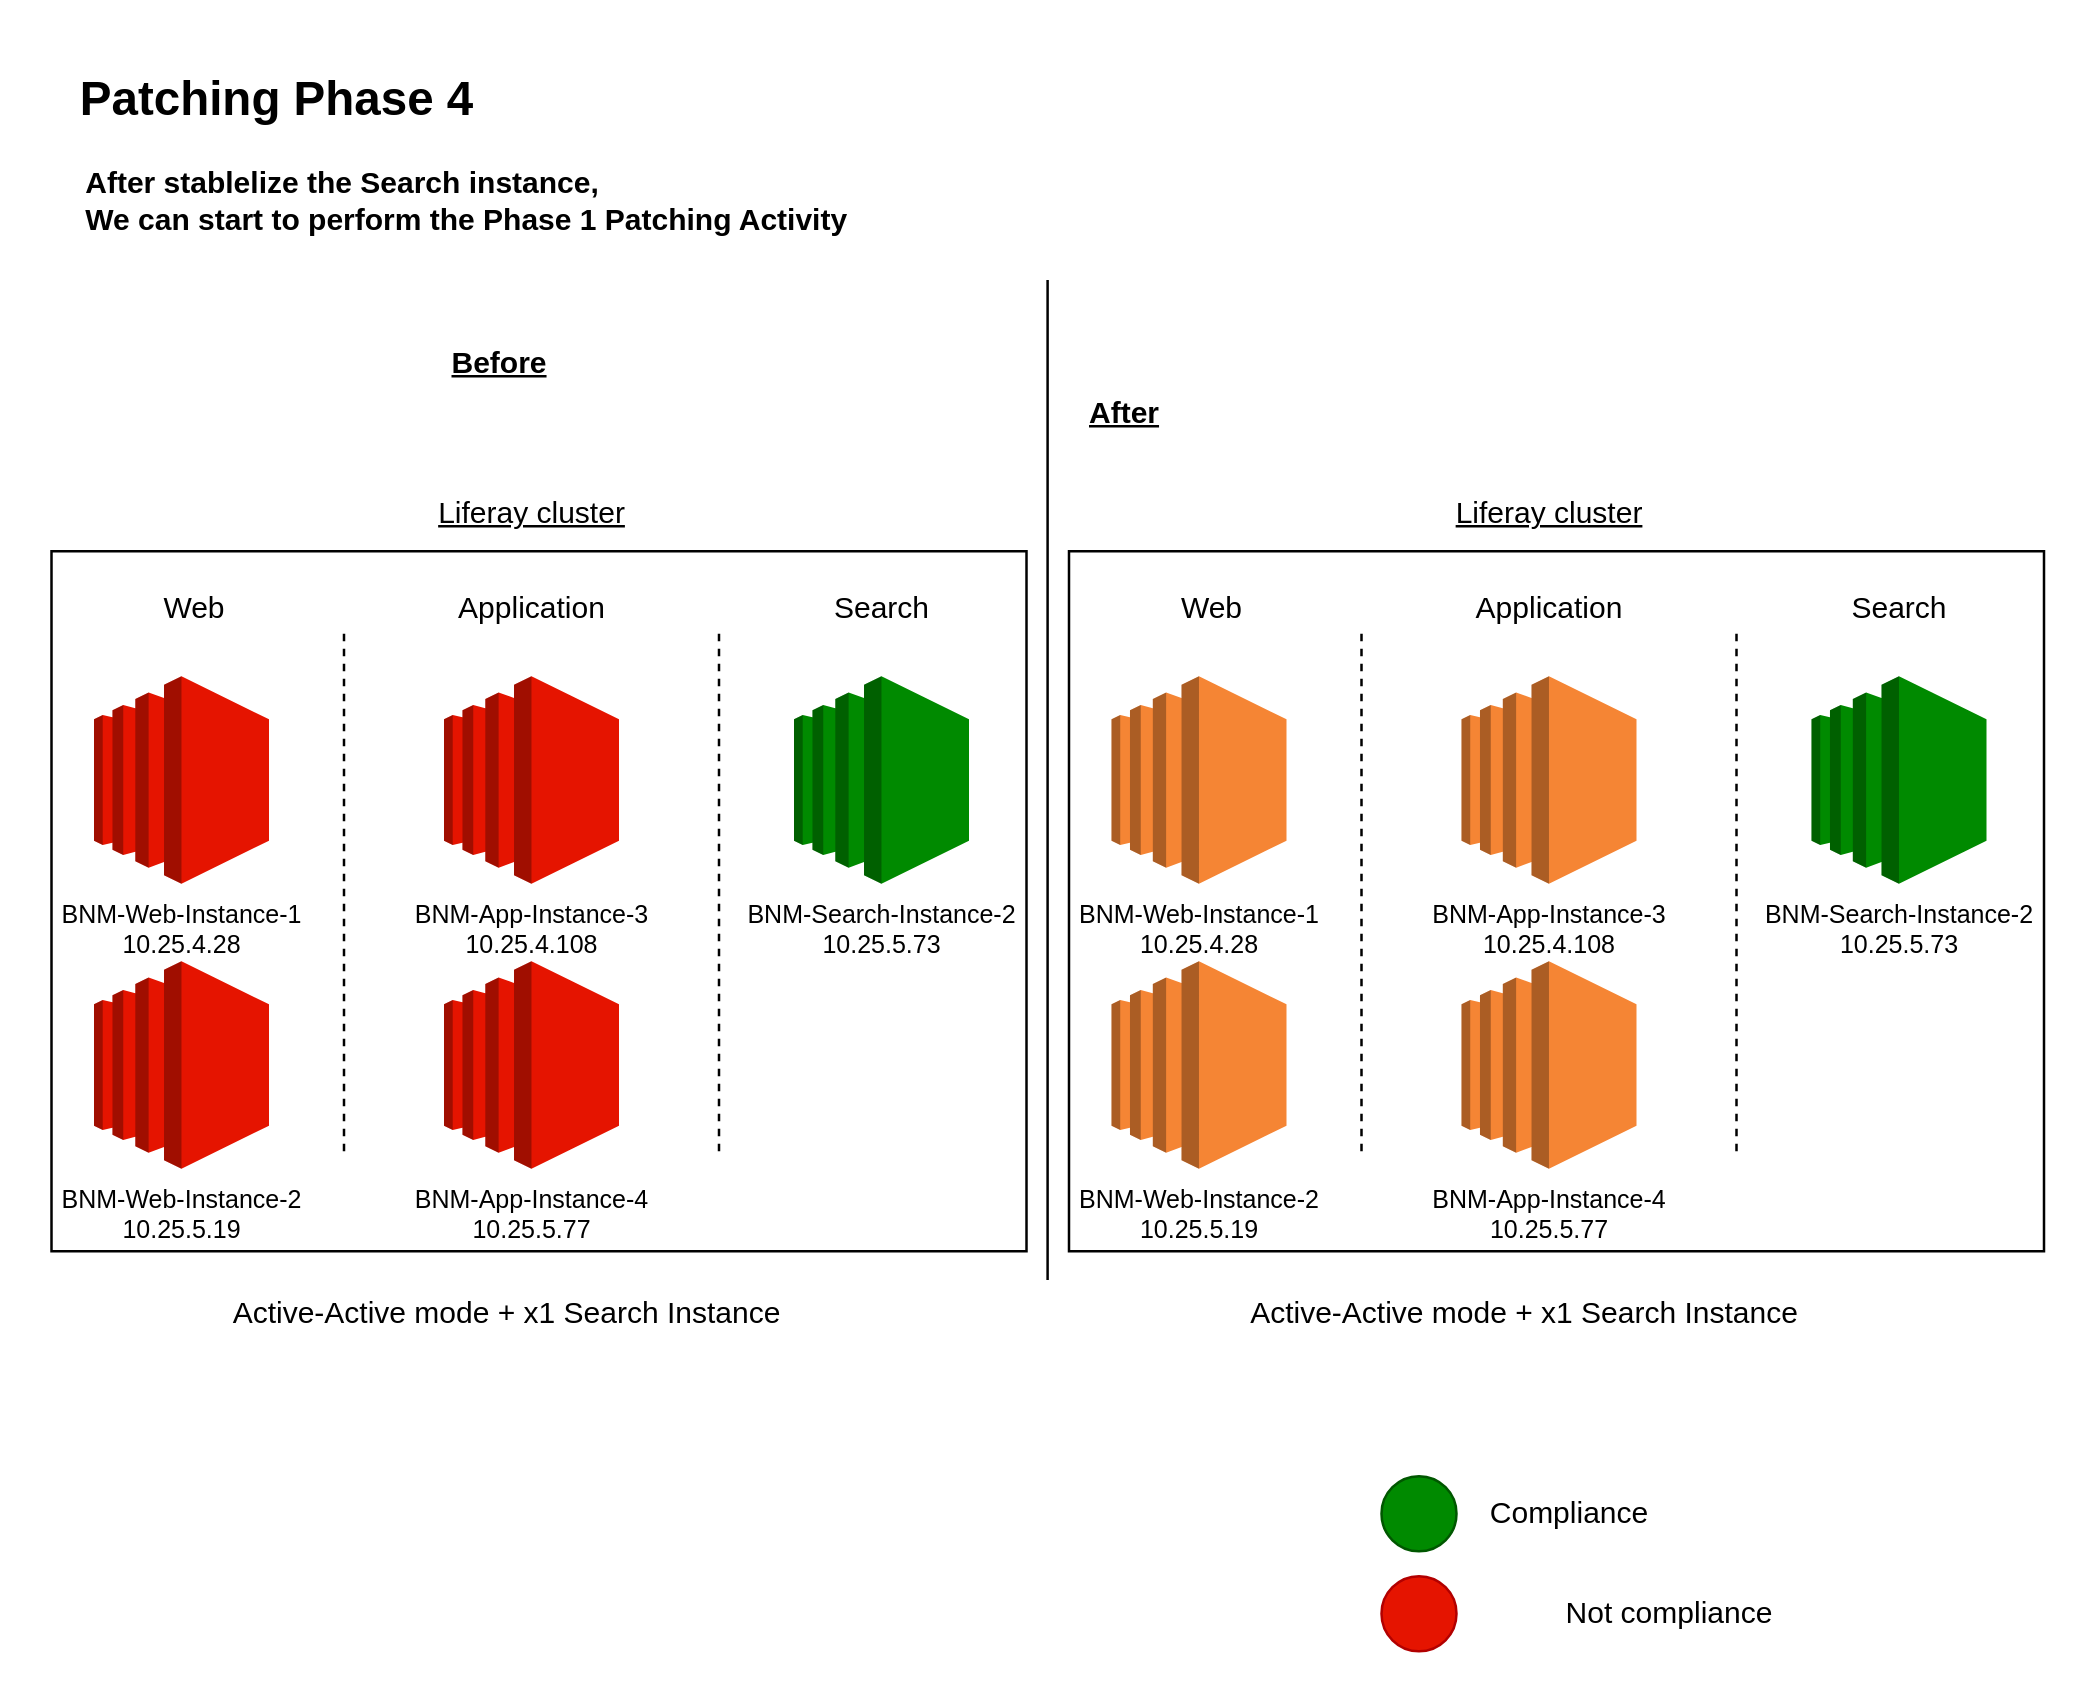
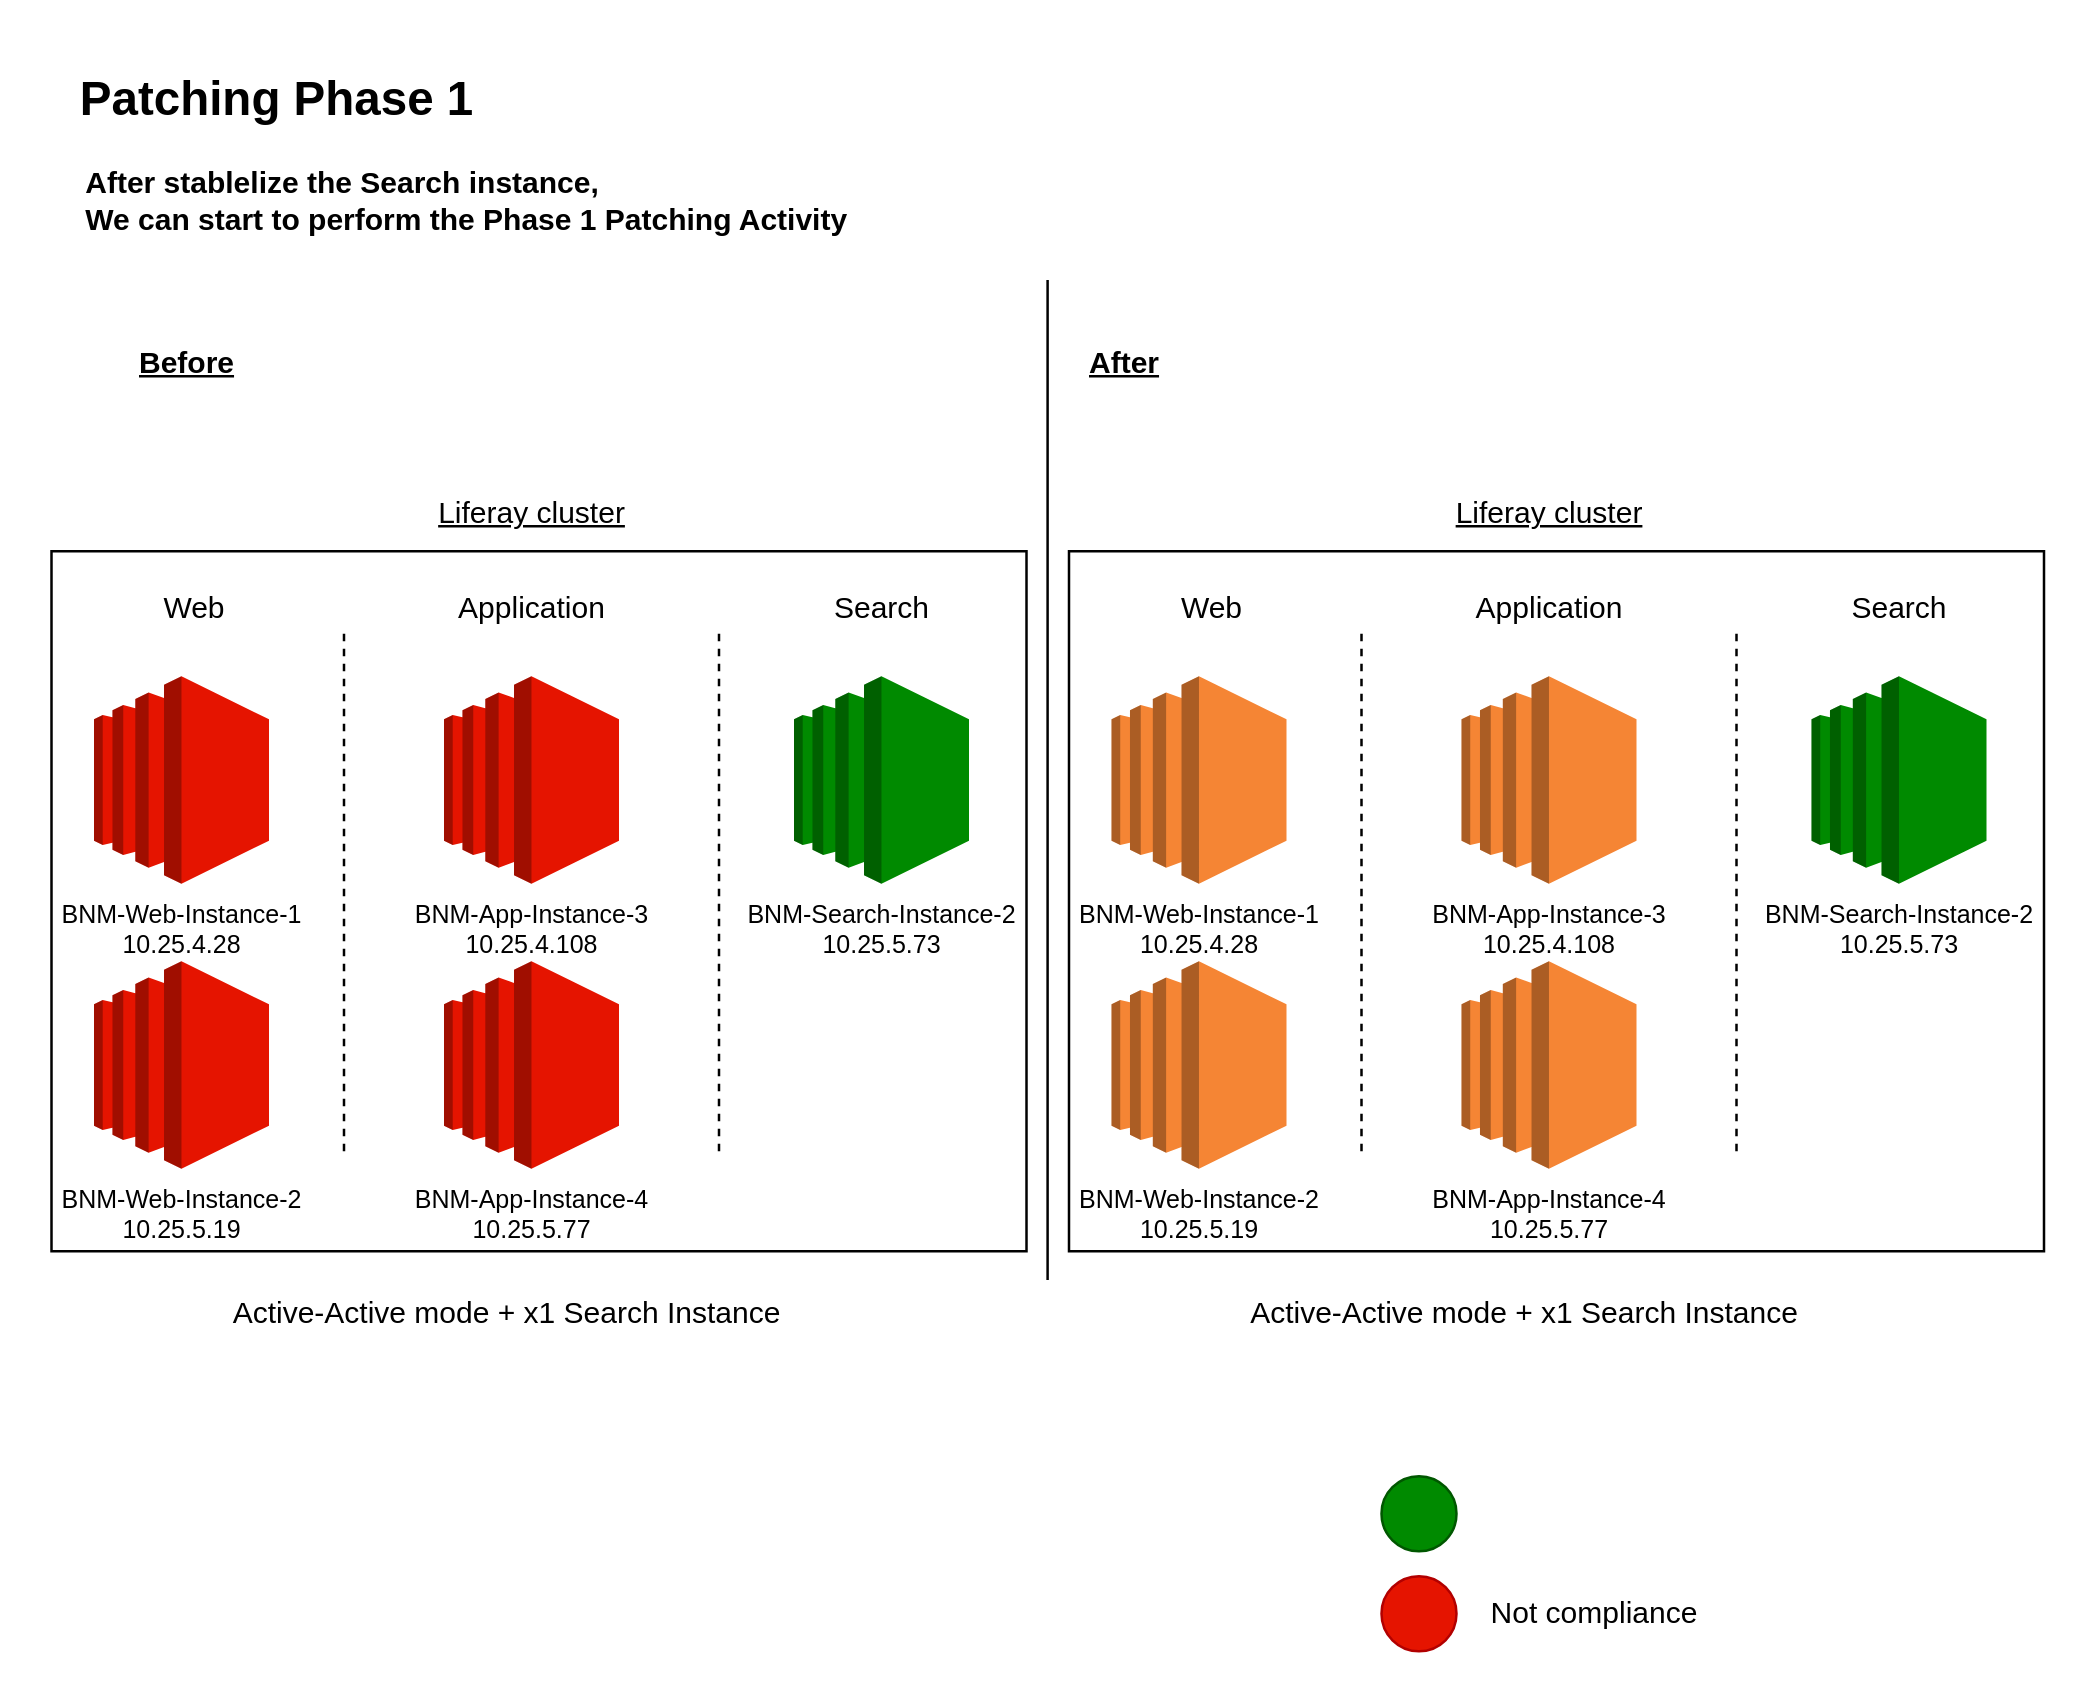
  <mxCell id="0" />
  <mxCell id="1" parent="0" />
- <mxCell id="2" value="Before" style="text;html=1;align=center;verticalAlign=middle;resizable=0;points=[];autosize=1;strokeColor=none;fillColor=none;fontStyle=5" vertex="1" parent="1"><mxGeometry x="169" y="130" width="60" height="30" as="geometry" /></mxCell>
+ <mxCell id="2" value="Before" style="text;html=1;align=center;verticalAlign=middle;resizable=0;points=[];autosize=1;strokeColor=none;fillColor=none;fontStyle=5" vertex="1" parent="1"><mxGeometry x="44" y="130" width="60" height="30" as="geometry" /></mxCell>
  <mxCell id="3" value="" style="endArrow=none;html=1;rounded=0;" edge="1" parent="1"><mxGeometry width="50" height="50" relative="1" as="geometry"><mxPoint x="418.44" y="511.5" as="sourcePoint" /><mxPoint x="418.44" y="111.5" as="targetPoint" /></mxGeometry></mxCell>
- <mxCell id="4" value="After" style="text;html=1;align=center;verticalAlign=middle;resizable=0;points=[];autosize=1;strokeColor=none;fillColor=none;fontStyle=5" vertex="1" parent="1"><mxGeometry x="424" y="150" width="50" height="30" as="geometry" /></mxCell>
+ <mxCell id="4" value="After" style="text;html=1;align=center;verticalAlign=middle;resizable=0;points=[];autosize=1;strokeColor=none;fillColor=none;fontStyle=5" vertex="1" parent="1"><mxGeometry x="424" y="130" width="50" height="30" as="geometry" /></mxCell>
  <mxCell id="5" value="" style="rounded=0;whiteSpace=wrap;html=1;" vertex="1" parent="1"><mxGeometry x="20" y="220" width="390" height="280" as="geometry" /></mxCell>
  <mxCell id="6" value="&lt;font color=&quot;#000000&quot;&gt;BNM-Web-Instance-1&lt;br&gt;10.25.4.28&lt;/font&gt;" style="outlineConnect=0;dashed=0;verticalLabelPosition=bottom;verticalAlign=top;align=center;html=1;shape=mxgraph.aws3.ec2;fillColor=#e51400;shadow=0;fontSize=10;fontColor=#ffffff;strokeColor=#B20000;" vertex="1" parent="1"><mxGeometry x="37" y="270" width="70" height="83" as="geometry" /></mxCell>
  <mxCell id="7" value="&lt;font color=&quot;#000000&quot;&gt;BNM-Web-Instance-2&lt;br&gt;10.25.5.19&lt;/font&gt;" style="outlineConnect=0;dashed=0;verticalLabelPosition=bottom;verticalAlign=top;align=center;html=1;shape=mxgraph.aws3.ec2;fillColor=#e51400;shadow=0;fontSize=10;fontColor=#ffffff;strokeColor=#B20000;" vertex="1" parent="1"><mxGeometry x="37" y="384" width="70" height="83" as="geometry" /></mxCell>
  <mxCell id="8" value="" style="endArrow=none;dashed=1;html=1;rounded=0;shadow=0;" edge="1" parent="1"><mxGeometry width="50" height="50" relative="1" as="geometry"><mxPoint x="137" y="460" as="sourcePoint" /><mxPoint x="137" y="250" as="targetPoint" /></mxGeometry></mxCell>
  <mxCell id="9" value="&lt;font color=&quot;#000000&quot;&gt;BNM-App-Instance-3&lt;br&gt;10.25.4.108&lt;/font&gt;" style="outlineConnect=0;dashed=0;verticalLabelPosition=bottom;verticalAlign=top;align=center;html=1;shape=mxgraph.aws3.ec2;fillColor=#e51400;shadow=0;fontSize=10;fontColor=#ffffff;strokeColor=#B20000;" vertex="1" parent="1"><mxGeometry x="177" y="270" width="70" height="83" as="geometry" /></mxCell>
  <mxCell id="10" value="&lt;font color=&quot;#000000&quot;&gt;BNM-App-Instance-4&lt;br&gt;10.25.5.77&lt;/font&gt;" style="outlineConnect=0;dashed=0;verticalLabelPosition=bottom;verticalAlign=top;align=center;html=1;shape=mxgraph.aws3.ec2;fillColor=#e51400;shadow=0;fontSize=10;fontColor=#ffffff;strokeColor=#B20000;" vertex="1" parent="1"><mxGeometry x="177" y="384" width="70" height="83" as="geometry" /></mxCell>
  <mxCell id="11" value="" style="endArrow=none;dashed=1;html=1;rounded=0;shadow=0;" edge="1" parent="1"><mxGeometry width="50" height="50" relative="1" as="geometry"><mxPoint x="287" y="460" as="sourcePoint" /><mxPoint x="287" y="250" as="targetPoint" /></mxGeometry></mxCell>
  <mxCell id="12" value="Web" style="text;html=1;align=center;verticalAlign=middle;resizable=0;points=[];autosize=1;strokeColor=none;fillColor=none;shadow=0;" vertex="1" parent="1"><mxGeometry x="52" y="228" width="50" height="30" as="geometry" /></mxCell>
  <mxCell id="13" value="Application" style="text;html=1;align=center;verticalAlign=middle;resizable=0;points=[];autosize=1;strokeColor=none;fillColor=none;shadow=0;" vertex="1" parent="1"><mxGeometry x="172" y="228" width="80" height="30" as="geometry" /></mxCell>
  <mxCell id="14" value="Search" style="text;html=1;align=center;verticalAlign=middle;resizable=0;points=[];autosize=1;strokeColor=none;fillColor=none;shadow=0;" vertex="1" parent="1"><mxGeometry x="322" y="228" width="60" height="30" as="geometry" /></mxCell>
  <mxCell id="15" value="Liferay cluster" style="text;html=1;align=center;verticalAlign=middle;resizable=0;points=[];autosize=1;strokeColor=none;fillColor=none;fontStyle=4" vertex="1" parent="1"><mxGeometry x="162" y="190" width="100" height="30" as="geometry" /></mxCell>
  <mxCell id="16" value="Active-Active mode + x1 Search Instance" style="text;html=1;align=center;verticalAlign=middle;resizable=0;points=[];autosize=1;strokeColor=none;fillColor=none;" vertex="1" parent="1"><mxGeometry x="82" y="510" width="240" height="30" as="geometry" /></mxCell>
  <mxCell id="17" value="" style="rounded=0;whiteSpace=wrap;html=1;" vertex="1" parent="1"><mxGeometry x="427" y="220" width="390" height="280" as="geometry" /></mxCell>
  <mxCell id="18" value="BNM-Web-Instance-1&lt;br&gt;10.25.4.28" style="outlineConnect=0;dashed=0;verticalLabelPosition=bottom;verticalAlign=top;align=center;html=1;shape=mxgraph.aws3.ec2;fillColor=#F58534;gradientColor=none;shadow=0;fontSize=10;" vertex="1" parent="1"><mxGeometry x="444" y="270" width="70" height="83" as="geometry" /></mxCell>
  <mxCell id="19" value="BNM-Web-Instance-2&lt;br&gt;10.25.5.19" style="outlineConnect=0;dashed=0;verticalLabelPosition=bottom;verticalAlign=top;align=center;html=1;shape=mxgraph.aws3.ec2;fillColor=#F58534;gradientColor=none;shadow=0;fontSize=10;" vertex="1" parent="1"><mxGeometry x="444" y="384" width="70" height="83" as="geometry" /></mxCell>
  <mxCell id="20" value="" style="endArrow=none;dashed=1;html=1;rounded=0;shadow=0;" edge="1" parent="1"><mxGeometry width="50" height="50" relative="1" as="geometry"><mxPoint x="544" y="460" as="sourcePoint" /><mxPoint x="544" y="250" as="targetPoint" /></mxGeometry></mxCell>
  <mxCell id="21" value="BNM-App-Instance-3&lt;br&gt;10.25.4.108" style="outlineConnect=0;dashed=0;verticalLabelPosition=bottom;verticalAlign=top;align=center;html=1;shape=mxgraph.aws3.ec2;fillColor=#F58534;gradientColor=none;shadow=0;fontSize=10;" vertex="1" parent="1"><mxGeometry x="584" y="270" width="70" height="83" as="geometry" /></mxCell>
  <mxCell id="22" value="BNM-App-Instance-4&lt;br&gt;10.25.5.77" style="outlineConnect=0;dashed=0;verticalLabelPosition=bottom;verticalAlign=top;align=center;html=1;shape=mxgraph.aws3.ec2;fillColor=#F58534;gradientColor=none;shadow=0;fontSize=10;" vertex="1" parent="1"><mxGeometry x="584" y="384" width="70" height="83" as="geometry" /></mxCell>
  <mxCell id="23" value="" style="endArrow=none;dashed=1;html=1;rounded=0;shadow=0;" edge="1" parent="1"><mxGeometry width="50" height="50" relative="1" as="geometry"><mxPoint x="694" y="460" as="sourcePoint" /><mxPoint x="694" y="250" as="targetPoint" /></mxGeometry></mxCell>
  <mxCell id="24" value="Web" style="text;html=1;align=center;verticalAlign=middle;resizable=0;points=[];autosize=1;strokeColor=none;fillColor=none;shadow=0;" vertex="1" parent="1"><mxGeometry x="459" y="228" width="50" height="30" as="geometry" /></mxCell>
  <mxCell id="25" value="Application" style="text;html=1;align=center;verticalAlign=middle;resizable=0;points=[];autosize=1;strokeColor=none;fillColor=none;shadow=0;" vertex="1" parent="1"><mxGeometry x="579" y="228" width="80" height="30" as="geometry" /></mxCell>
  <mxCell id="26" value="Search" style="text;html=1;align=center;verticalAlign=middle;resizable=0;points=[];autosize=1;strokeColor=none;fillColor=none;shadow=0;" vertex="1" parent="1"><mxGeometry x="729" y="228" width="60" height="30" as="geometry" /></mxCell>
  <mxCell id="27" value="Liferay cluster" style="text;html=1;align=center;verticalAlign=middle;resizable=0;points=[];autosize=1;strokeColor=none;fillColor=none;fontStyle=4" vertex="1" parent="1"><mxGeometry x="569" y="190" width="100" height="30" as="geometry" /></mxCell>
  <mxCell id="28" value="Active-Active mode + x1 Search Instance" style="text;html=1;align=center;verticalAlign=middle;resizable=0;points=[];autosize=1;strokeColor=none;fillColor=none;" vertex="1" parent="1"><mxGeometry x="489" y="510" width="240" height="30" as="geometry" /></mxCell>
  <mxCell id="29" value="After stablelize the Search instance,&amp;nbsp;&lt;br&gt;We can start to perform the Phase 1 Patching Activity" style="text;html=1;align=left;verticalAlign=middle;resizable=0;points=[];autosize=1;strokeColor=none;fillColor=none;fontStyle=1" vertex="1" parent="1"><mxGeometry x="32" y="60" width="330" height="40" as="geometry" /></mxCell>
- <mxCell id="30" value="Patching Phase 4" style="text;html=1;align=center;verticalAlign=middle;resizable=0;points=[];autosize=1;strokeColor=none;fillColor=none;fontStyle=1;fontSize=19;" vertex="1" parent="1"><mxGeometry x="20" y="20" width="180" height="40" as="geometry" /></mxCell>
+ <mxCell id="30" value="Patching Phase 1" style="text;html=1;align=center;verticalAlign=middle;resizable=0;points=[];autosize=1;strokeColor=none;fillColor=none;fontStyle=1;fontSize=19;" vertex="1" parent="1"><mxGeometry x="20" y="20" width="180" height="40" as="geometry" /></mxCell>
  <mxCell id="31" value="&lt;font color=&quot;#000000&quot;&gt;BNM-Search-Instance-2&lt;br&gt;10.25.5.73&lt;/font&gt;" style="outlineConnect=0;dashed=0;verticalLabelPosition=bottom;verticalAlign=top;align=center;html=1;shape=mxgraph.aws3.ec2;shadow=0;fontSize=10;fillColor=#008a00;fontColor=#ffffff;strokeColor=#005700;" vertex="1" parent="1"><mxGeometry x="317" y="270" width="70" height="83" as="geometry" /></mxCell>
  <mxCell id="32" value="&lt;font color=&quot;#000000&quot;&gt;BNM-Search-Instance-2&lt;br&gt;10.25.5.73&lt;/font&gt;" style="outlineConnect=0;dashed=0;verticalLabelPosition=bottom;verticalAlign=top;align=center;html=1;shape=mxgraph.aws3.ec2;fillColor=#008a00;shadow=0;fontSize=10;strokeColor=#005700;fontColor=#ffffff;" vertex="1" parent="1"><mxGeometry x="724" y="270" width="70" height="83" as="geometry" /></mxCell>
  <mxCell id="33" value="" style="ellipse;whiteSpace=wrap;html=1;aspect=fixed;fillColor=#008a00;fontColor=#ffffff;strokeColor=#005700;" vertex="1" parent="1"><mxGeometry x="552" y="590" width="30" height="30" as="geometry" /></mxCell>
  <mxCell id="34" value="" style="ellipse;whiteSpace=wrap;html=1;aspect=fixed;fillColor=#e51400;fontColor=#ffffff;strokeColor=#B20000;" vertex="1" parent="1"><mxGeometry x="552" y="630" width="30" height="30" as="geometry" /></mxCell>
- <mxCell id="35" value="Compliance" style="text;html=1;align=center;verticalAlign=middle;resizable=0;points=[];autosize=1;strokeColor=none;fillColor=none;" vertex="1" parent="1"><mxGeometry x="582" y="590" width="90" height="30" as="geometry" /></mxCell>
- <mxCell id="36" value="Not compliance" style="text;html=1;align=center;verticalAlign=middle;resizable=0;points=[];autosize=1;strokeColor=none;fillColor=none;" vertex="1" parent="1"><mxGeometry x="612" y="630" width="110" height="30" as="geometry" /></mxCell>
+ <mxCell id="36" value="Not compliance" style="text;html=1;align=center;verticalAlign=middle;resizable=0;points=[];autosize=1;strokeColor=none;fillColor=none;" vertex="1" parent="1"><mxGeometry x="582" y="630" width="110" height="30" as="geometry" /></mxCell>
